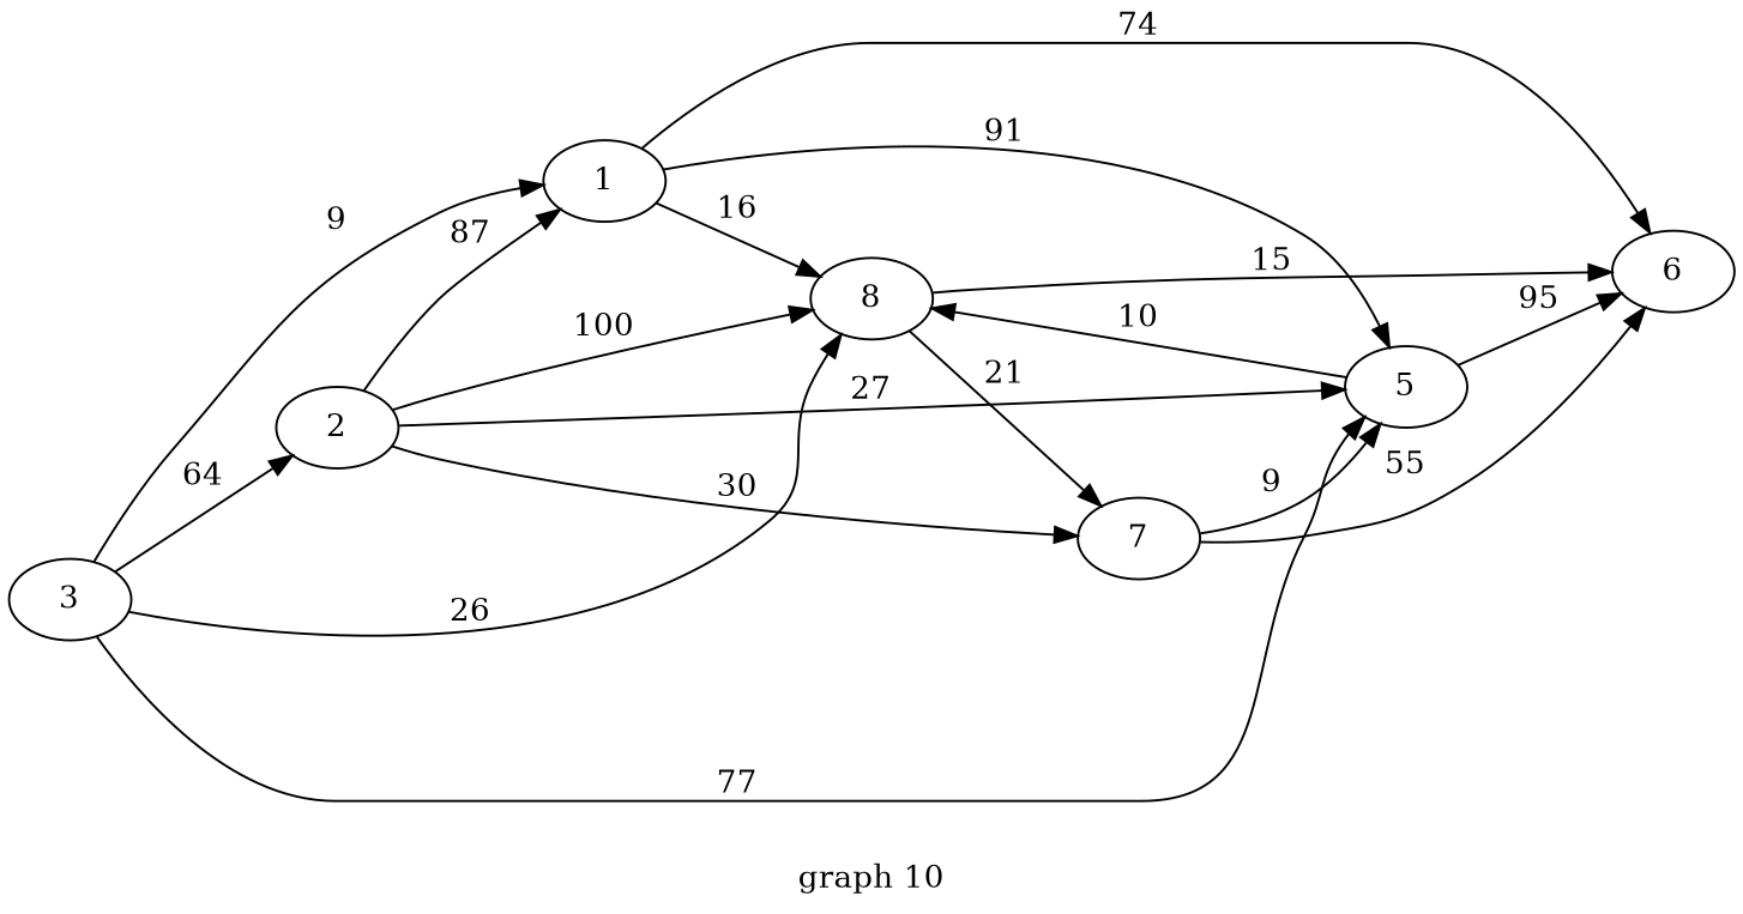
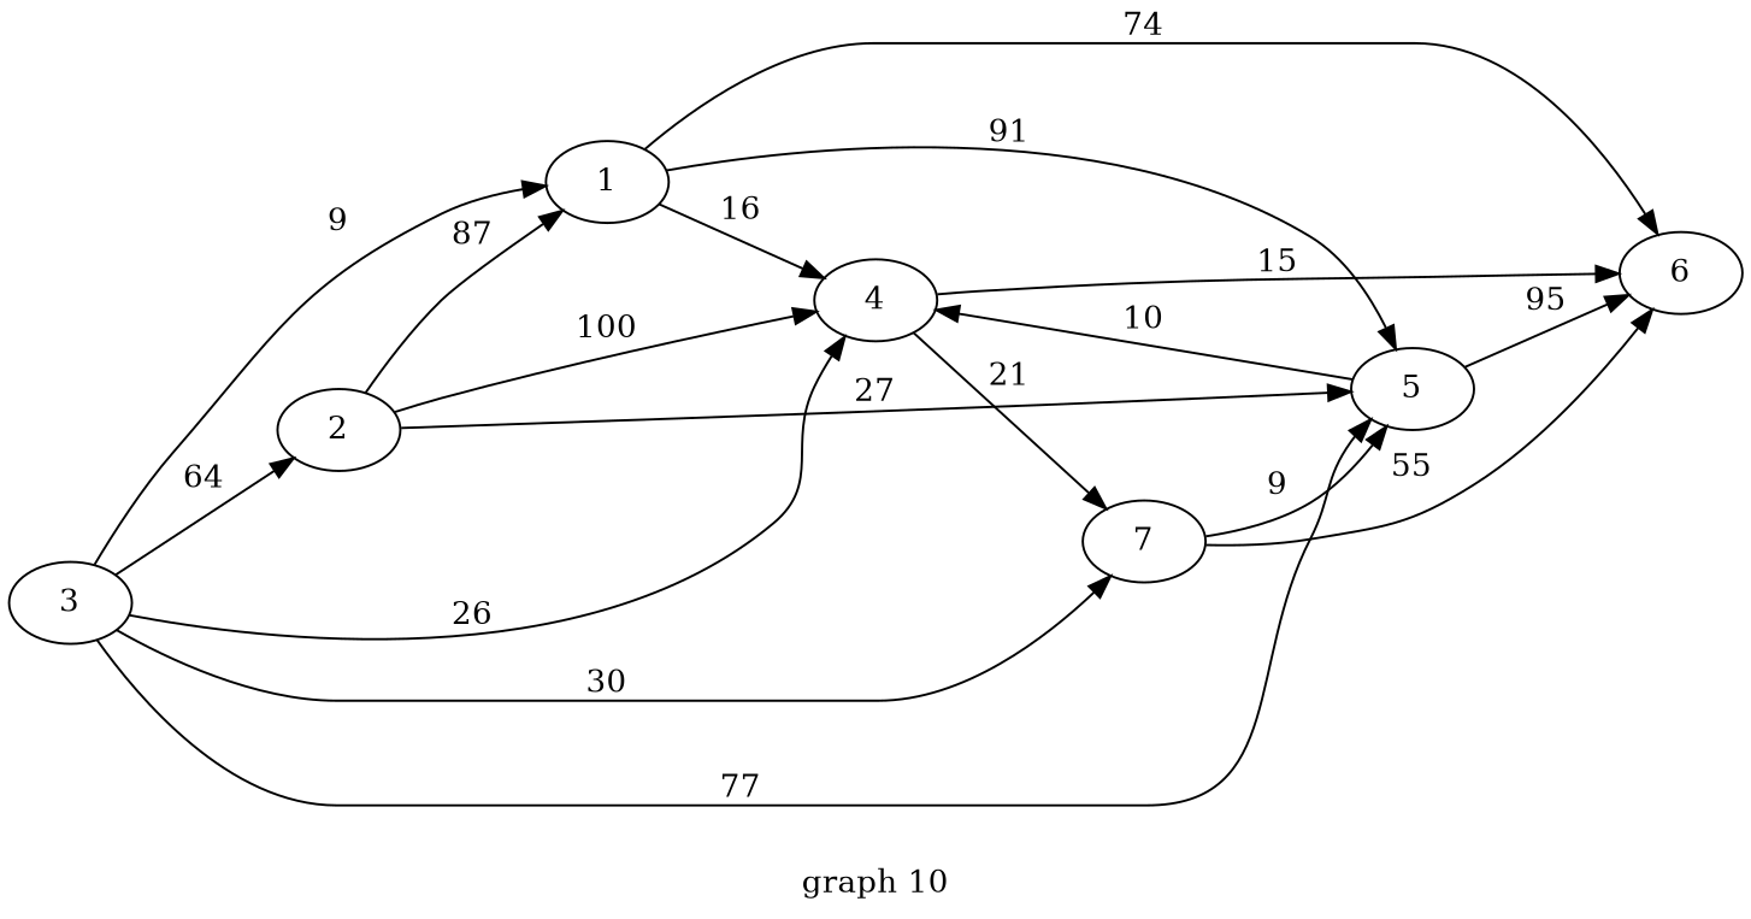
  digraph {
    label="graph 10"
    rankdir=LR
    1
-   4 [label=8]
+   4
    5
    6
    7
    2
    3
    1 -> 4 [label=" 16 "]
    1 -> 5 [label=" 91 "]
    1 -> 6 [label=" 74 "]
    4 -> 6 [label=" 15 "]
    4 -> 7 [label=" 21 "]
    5 -> 4 [label=" 10 "]
    5 -> 6 [label=" 95 "]
    7 -> 5 [label=" 9 "]
    7 -> 6 [label=" 55 "]
    2 -> 1 [label=" 87 "]
    2 -> 4 [label=" 100 "]
    2 -> 5 [label=" 27 "]
-   2 -> 7 [label=" 30 "]
+   3 -> 7 [label=" 30 "]
    3 -> 1 [label=" 9 "]
    3 -> 4 [label=" 26 "]
    3 -> 5 [label=" 77 "]
    3 -> 2 [label=" 64 "]
  }
